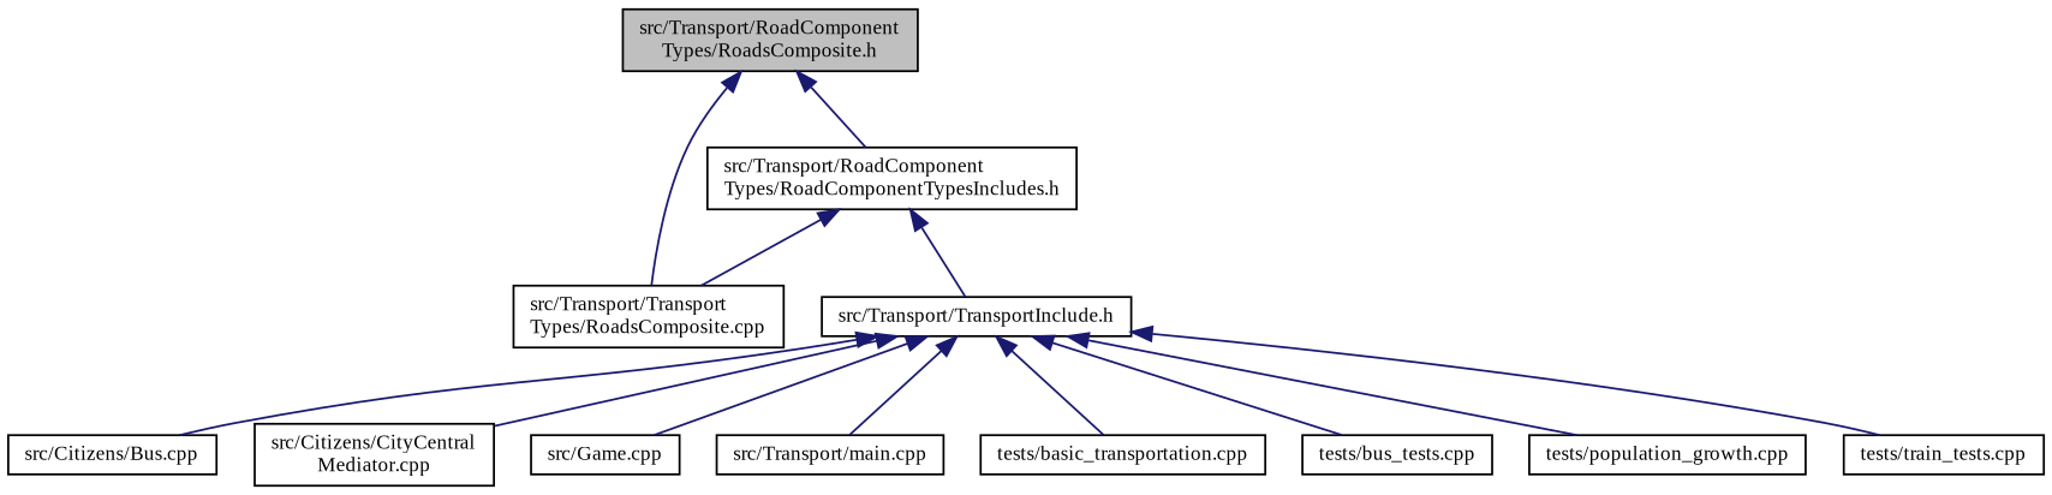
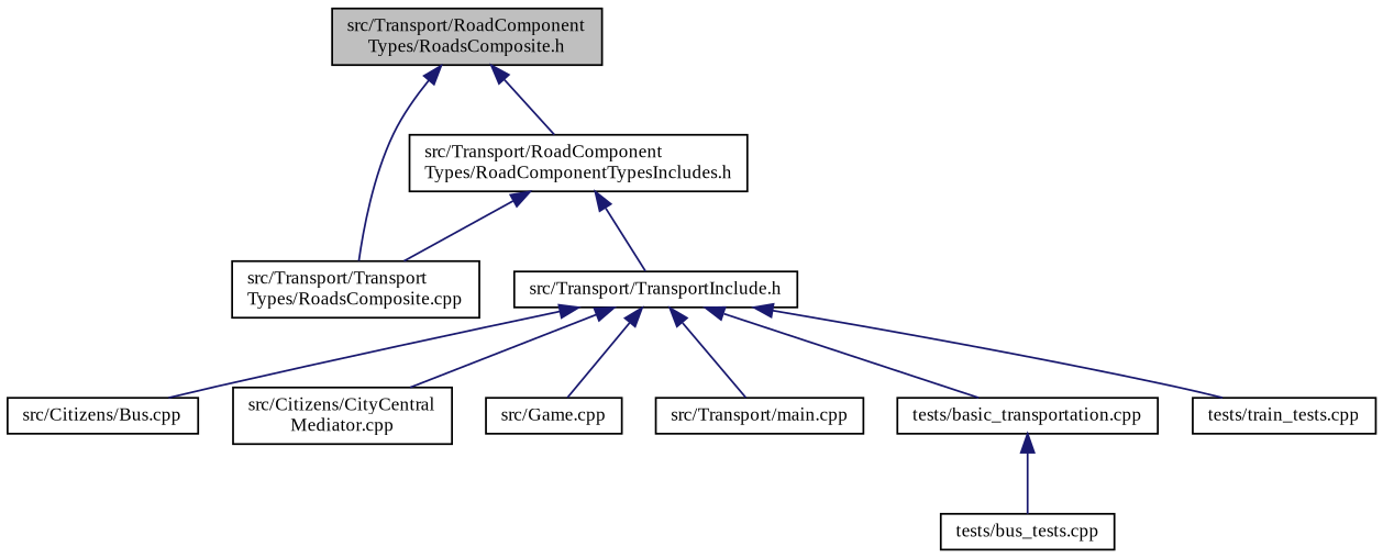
  digraph {
    fontname="Liberation Serif"
    node [color=black fillcolor=white fontname="Liberation Serif" fontsize=10 shape=record style=filled]
    edge [color=midnightblue dir=back fontname="Liberation Serif" fontsize=10 labelfontname=Helvetica labelfontsize=10 style=solid]
    n1 [fillcolor=grey75 fontcolor=black height=0.2 label="src/Transport/RoadComponent\lTypes/RoadsComposite.h" width=0.4]
    n2 [height=0.2 label="src/Transport/RoadComponent\lTypes/RoadComponentTypesIncludes.h" width=0.4]
    n3 [height=0.2 label="src/Transport/Transport\lTypes/RoadsComposite.cpp" width=0.4]
    n4 [height=0.2 label="src/Transport/TransportInclude.h" width=0.4]
    n5 [height=0.2 label="src/Citizens/Bus.cpp" width=0.4]
    n6 [height=0.2 label="src/Citizens/CityCentral\lMediator.cpp" width=0.4]
    n7 [height=0.2 label="src/Game.cpp" width=0.4]
    n8 [height=0.2 label="src/Transport/main.cpp" width=0.4]
    n9 [height=0.2 label="tests/basic_transportation.cpp" width=0.4]
    n10 [height=0.2 label="tests/bus_tests.cpp" width=0.4]
-   n11 [height=0.2 label="tests/population_growth.cpp" width=0.4]
    n12 [height=0.2 label="tests/train_tests.cpp" width=0.4]
    n1 -> n2
    n1 -> n3
    n2 -> n3
    n2 -> n4
    n4 -> n5
    n4 -> n6
    n4 -> n7
    n4 -> n8
    n4 -> n9
-   n4 -> n10
-   n4 -> n11
+   n9 -> n10
    n4 -> n12
  }
